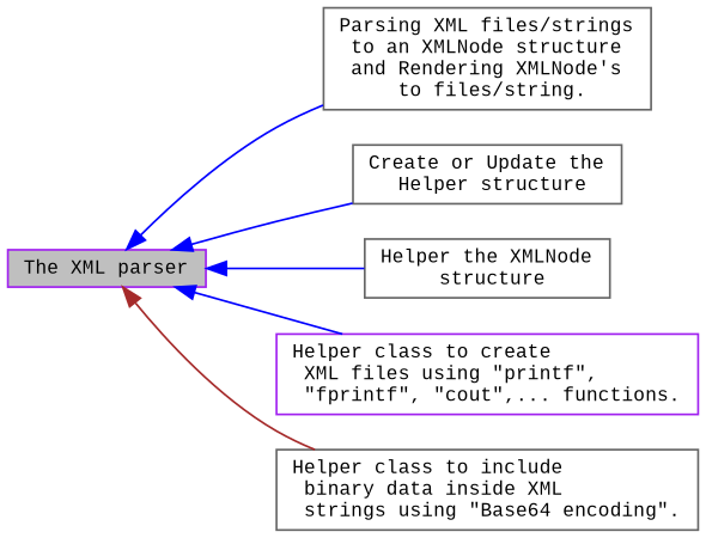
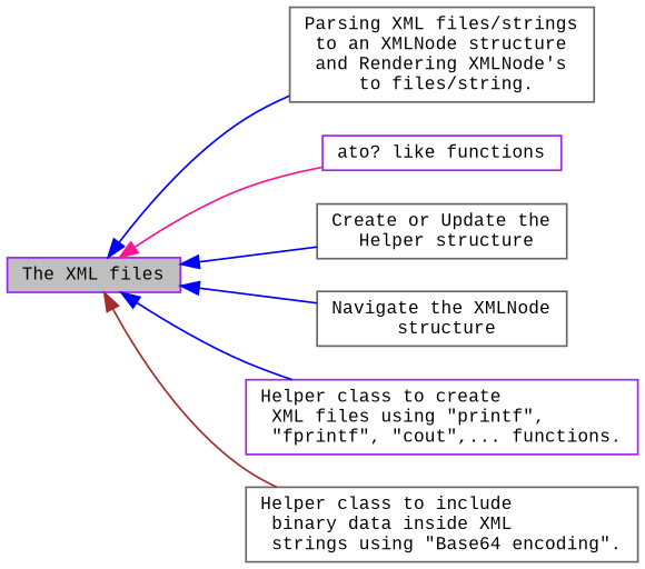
  digraph {
    fontname="Liberation Mono"
    rankdir=LR
    node [color=gray40 fillcolor=white fontname="Liberation Mono" fontsize=10 shape=box style=filled]
    edge [color=blue dir=back fontname="Liberation Mono" fontsize=10 labelfontname=Helvetica labelfontsize=10 shape=plaintext style=solid]
    n1 [height=0.2 label="Parsing XML files/strings\l to an XMLNode structure\l and Rendering XMLNode's\l to files/string." width=0.4]
+   n2 [color=purple height=0.2 label="ato? like functions" width=0.4]
    n3 [height=0.2 label="Create or Update the\l Helper structure" width=0.4]
-   n4 [height=0.2 label="Helper the XMLNode\l structure" width=0.4]
+   n4 [height=0.2 label="Navigate the XMLNode\l structure" width=0.4]
    n5 [color=purple height=0.2 label="Helper class to create\l XML files using \"printf\",\l \"fprintf\", \"cout\",... functions." width=0.4]
    n6 [height=0.2 label="Helper class to include\l binary data inside XML\l strings using \"Base64 encoding\"." width=0.4]
-   n7 [color=purple fillcolor=grey75 fontcolor=black height=0.2 label="The XML parser" width=0.4]
+   n7 [color=purple fillcolor=grey75 fontcolor=black height=0.2 label="The XML files" width=0.4]
    n7 -> n1
+   n7 -> n2 [color=deeppink]
    n7 -> n3
    n7 -> n4
    n7 -> n5
    n7 -> n6 [color=brown]
  }
